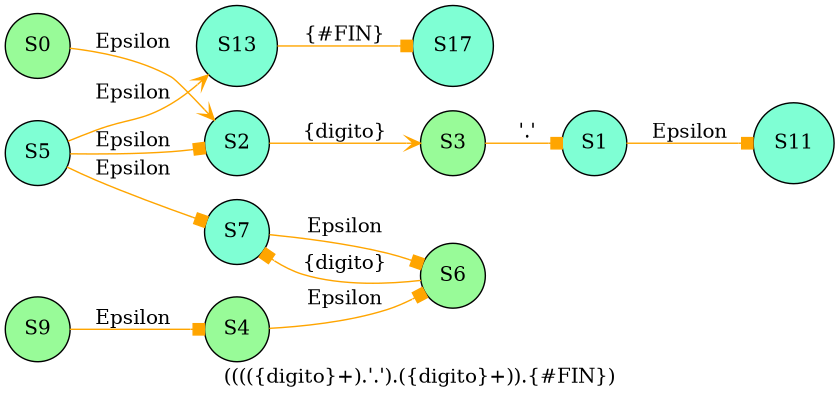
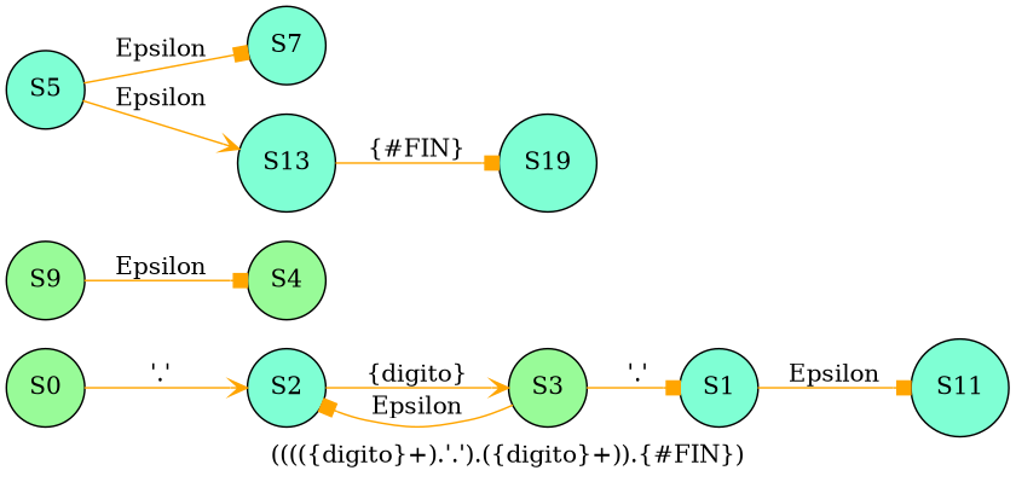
  digraph {
    label="(((({digito}+).'.').({digito}+)).{#FIN})"
    rankdir=LR
    node [fillcolor=aquamarine shape=circle style=filled]
    edge [arrowhead=box color=orange]
    n1 [fillcolor=palegreen label=S0]
    n2 [label=S2]
    n3 [fillcolor=palegreen label=S3]
    n4 [label=S1]
    n5 [label=S11]
    n6 [fillcolor=palegreen label=S4]
-   n7 [fillcolor=palegreen label=S6]
    n8 [label=S7]
    n9 [label=S5]
    n10 [label=S13]
-   n11 [label=S17]
+   n11 [label=S19]
    n12 [fillcolor=palegreen label=S9]
-   n1 -> n2 [arrowhead=vee label=Epsilon]
+   n1 -> n2 [arrowhead=vee label="'.'"]
    n2 -> n3 [arrowhead=vee label="{digito}"]
-   n9 -> n2 [label=Epsilon]
+   n3 -> n2 [label=Epsilon]
    n3 -> n4 [label="'.'"]
    n4 -> n5 [label=Epsilon]
-   n6 -> n7 [label=Epsilon]
-   n7 -> n8 [label="{digito}"]
-   n8 -> n7 [label=Epsilon]
    n9 -> n8 [label=Epsilon]
    n9 -> n10 [arrowhead=vee label=Epsilon]
    n10 -> n11 [label="{#FIN}"]
    n12 -> n6 [label=Epsilon]
  }
